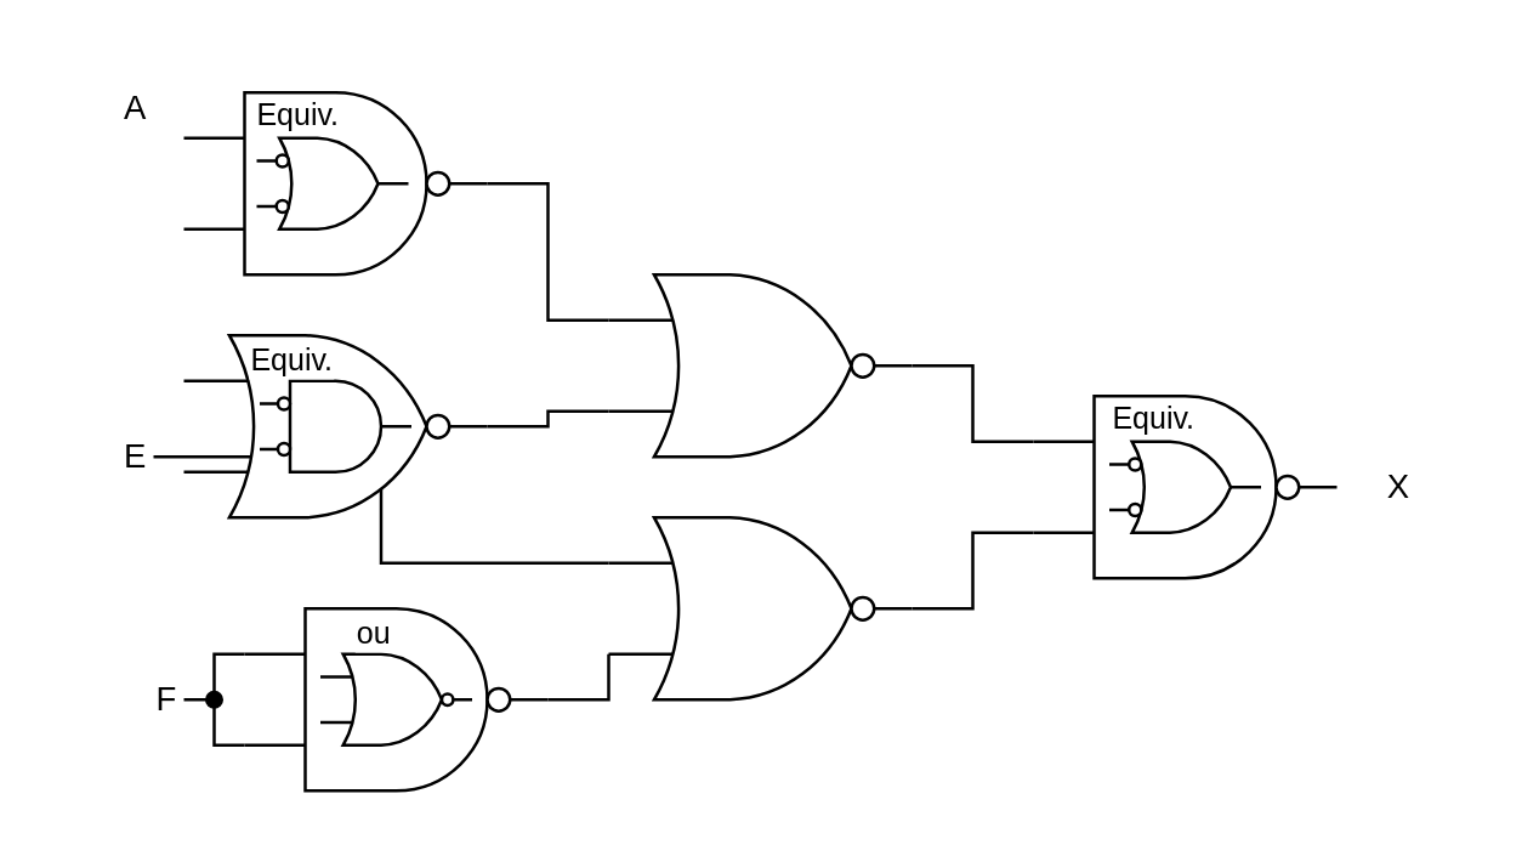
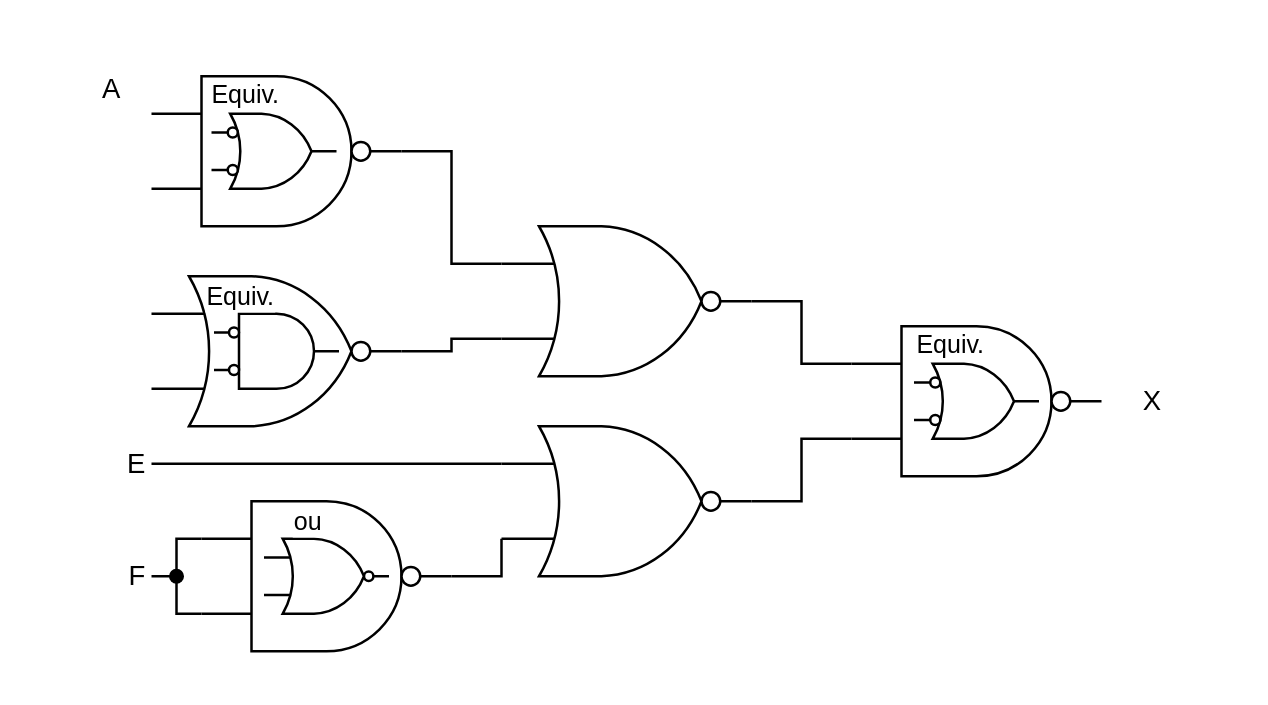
  <mxCell id="0" />
  <mxCell id="1" parent="0" />
  <mxCell id="2" value="X" style="text;html=1;whiteSpace=wrap;strokeColor=none;fillColor=none;align=left;verticalAlign=middle;rounded=0;fontFamily=Helvetica;fontSize=11;fontColor=default;labelBackgroundColor=default;convertToSvg=1;" vertex="1" parent="1"><mxGeometry x="455" y="145" width="30" height="30" as="geometry" /></mxCell>
  <mxCell id="3" value="A" style="text;html=1;whiteSpace=wrap;strokeColor=none;fillColor=none;align=right;verticalAlign=middle;rounded=0;fontFamily=Helvetica;fontSize=11;fontColor=default;labelBackgroundColor=default;convertToSvg=1;" vertex="1" parent="1"><mxGeometry x="20" y="20" width="30" height="30" as="geometry" /></mxCell>
- <mxCell id="4" value="E" style="text;html=1;whiteSpace=wrap;strokeColor=none;fillColor=none;align=right;verticalAlign=middle;rounded=0;fontFamily=Helvetica;fontSize=11;fontColor=default;labelBackgroundColor=default;convertToSvg=1;" vertex="1" parent="1"><mxGeometry x="20" y="135" width="30" height="30" as="geometry" /></mxCell>
+ <mxCell id="4" value="E" style="text;html=1;whiteSpace=wrap;strokeColor=none;fillColor=none;align=right;verticalAlign=middle;rounded=0;fontFamily=Helvetica;fontSize=11;fontColor=default;labelBackgroundColor=default;convertToSvg=1;" vertex="1" parent="1"><mxGeometry x="30" y="170" width="30" height="30" as="geometry" /></mxCell>
  <mxCell id="5" value="F" style="text;html=1;whiteSpace=wrap;strokeColor=none;fillColor=none;align=right;verticalAlign=middle;rounded=0;fontFamily=Helvetica;fontSize=11;fontColor=default;labelBackgroundColor=default;convertToSvg=1;" vertex="1" parent="1"><mxGeometry x="30" y="215" width="30" height="30" as="geometry" /></mxCell>
  <mxCell id="6" value="" style="verticalLabelPosition=bottom;shadow=0;dashed=0;align=center;html=1;verticalAlign=top;shape=mxgraph.electrical.logic_gates.logic_gate;operation=and;negating=1;negSize=0.15;" vertex="1" parent="1"><mxGeometry x="340" y="130" width="100" height="60" as="geometry" /></mxCell>
  <mxCell id="7" value="" style="verticalLabelPosition=bottom;shadow=0;dashed=0;align=center;html=1;verticalAlign=top;shape=mxgraph.electrical.logic_gates.logic_gate;operation=or;negating=1;negSize=0.15;" vertex="1" parent="1"><mxGeometry x="200" y="90" width="100" height="60" as="geometry" /></mxCell>
  <mxCell id="8" style="edgeStyle=orthogonalEdgeStyle;shape=connector;rounded=0;orthogonalLoop=1;jettySize=auto;html=1;exitX=0;exitY=0.25;exitDx=0;exitDy=0;exitPerimeter=0;entryX=1;entryY=0.5;entryDx=0;entryDy=0;strokeColor=default;align=center;verticalAlign=middle;fontFamily=Helvetica;fontSize=11;fontColor=default;labelBackgroundColor=default;endArrow=none;endFill=0;" edge="1" parent="1" source="9" target="4"><mxGeometry relative="1" as="geometry" /></mxCell>
  <mxCell id="9" value="" style="verticalLabelPosition=bottom;shadow=0;dashed=0;align=center;html=1;verticalAlign=top;shape=mxgraph.electrical.logic_gates.logic_gate;operation=or;negating=1;negSize=0.15;" vertex="1" parent="1"><mxGeometry x="200" y="170" width="100" height="60" as="geometry" /></mxCell>
  <mxCell id="10" style="edgeStyle=orthogonalEdgeStyle;shape=connector;rounded=0;orthogonalLoop=1;jettySize=auto;html=1;exitX=0;exitY=0.25;exitDx=0;exitDy=0;exitPerimeter=0;strokeColor=default;align=center;verticalAlign=middle;fontFamily=Helvetica;fontSize=11;fontColor=default;labelBackgroundColor=default;endArrow=none;endFill=0;" edge="1" parent="1" source="12" target="20"><mxGeometry relative="1" as="geometry" /></mxCell>
  <mxCell id="11" style="edgeStyle=orthogonalEdgeStyle;shape=connector;rounded=0;orthogonalLoop=1;jettySize=auto;html=1;exitX=0;exitY=0.75;exitDx=0;exitDy=0;exitPerimeter=0;strokeColor=default;align=center;verticalAlign=middle;fontFamily=Helvetica;fontSize=11;fontColor=default;labelBackgroundColor=default;endArrow=none;endFill=0;" edge="1" parent="1" source="12"><mxGeometry relative="1" as="geometry"><mxPoint x="70" y="230" as="targetPoint" /></mxGeometry></mxCell>
  <mxCell id="12" value="" style="verticalLabelPosition=bottom;shadow=0;dashed=0;align=center;html=1;verticalAlign=top;shape=mxgraph.electrical.logic_gates.logic_gate;operation=and;negating=1;negSize=0.15;" vertex="1" parent="1"><mxGeometry x="80" y="200" width="100" height="60" as="geometry" /></mxCell>
  <mxCell id="13" value="" style="verticalLabelPosition=bottom;shadow=0;dashed=0;align=center;html=1;verticalAlign=top;shape=mxgraph.electrical.logic_gates.logic_gate;operation=or;negating=1;negSize=0.15;" vertex="1" parent="1"><mxGeometry x="60" y="110" width="100" height="60" as="geometry" /></mxCell>
  <mxCell id="14" value="" style="verticalLabelPosition=bottom;shadow=0;dashed=0;align=center;html=1;verticalAlign=top;shape=mxgraph.electrical.logic_gates.logic_gate;operation=and;negating=1;negSize=0.15;" vertex="1" parent="1"><mxGeometry x="60" y="30" width="100" height="60" as="geometry" /></mxCell>
  <mxCell id="15" style="edgeStyle=orthogonalEdgeStyle;rounded=0;orthogonalLoop=1;jettySize=auto;html=1;exitX=1;exitY=0.5;exitDx=0;exitDy=0;exitPerimeter=0;entryX=0;entryY=0.25;entryDx=0;entryDy=0;entryPerimeter=0;endArrow=none;endFill=0;" edge="1" parent="1" source="14" target="7"><mxGeometry relative="1" as="geometry" /></mxCell>
  <mxCell id="16" style="edgeStyle=orthogonalEdgeStyle;shape=connector;rounded=0;orthogonalLoop=1;jettySize=auto;html=1;exitX=1;exitY=0.5;exitDx=0;exitDy=0;exitPerimeter=0;entryX=0;entryY=0.75;entryDx=0;entryDy=0;entryPerimeter=0;strokeColor=default;align=center;verticalAlign=middle;fontFamily=Helvetica;fontSize=11;fontColor=default;labelBackgroundColor=default;endArrow=none;endFill=0;" edge="1" parent="1" source="13" target="7"><mxGeometry relative="1" as="geometry" /></mxCell>
  <mxCell id="17" style="edgeStyle=orthogonalEdgeStyle;shape=connector;rounded=0;orthogonalLoop=1;jettySize=auto;html=1;exitX=1;exitY=0.5;exitDx=0;exitDy=0;exitPerimeter=0;entryX=0;entryY=0.75;entryDx=0;entryDy=0;entryPerimeter=0;strokeColor=default;align=center;verticalAlign=middle;fontFamily=Helvetica;fontSize=11;fontColor=default;labelBackgroundColor=default;endArrow=none;endFill=0;" edge="1" parent="1" source="12" target="9"><mxGeometry relative="1" as="geometry" /></mxCell>
  <mxCell id="18" style="edgeStyle=orthogonalEdgeStyle;shape=connector;rounded=0;orthogonalLoop=1;jettySize=auto;html=1;exitX=1;exitY=0.5;exitDx=0;exitDy=0;exitPerimeter=0;entryX=0;entryY=0.25;entryDx=0;entryDy=0;entryPerimeter=0;strokeColor=default;align=center;verticalAlign=middle;fontFamily=Helvetica;fontSize=11;fontColor=default;labelBackgroundColor=default;endArrow=none;endFill=0;" edge="1" parent="1" source="7" target="6"><mxGeometry relative="1" as="geometry" /></mxCell>
  <mxCell id="19" style="edgeStyle=orthogonalEdgeStyle;shape=connector;rounded=0;orthogonalLoop=1;jettySize=auto;html=1;exitX=1;exitY=0.5;exitDx=0;exitDy=0;exitPerimeter=0;entryX=0;entryY=0.75;entryDx=0;entryDy=0;entryPerimeter=0;strokeColor=default;align=center;verticalAlign=middle;fontFamily=Helvetica;fontSize=11;fontColor=default;labelBackgroundColor=default;endArrow=none;endFill=0;" edge="1" parent="1" source="9" target="6"><mxGeometry relative="1" as="geometry" /></mxCell>
  <mxCell id="20" value="" style="shape=waypoint;sketch=0;fillStyle=solid;size=6;pointerEvents=1;points=[];fillColor=none;resizable=0;rotatable=0;perimeter=centerPerimeter;snapToPoint=1;fontFamily=Helvetica;fontSize=11;fontColor=default;labelBackgroundColor=default;" vertex="1" parent="1"><mxGeometry x="60" y="220" width="20" height="20" as="geometry" /></mxCell>
  <mxCell id="21" value="" style="endArrow=none;html=1;rounded=0;strokeColor=default;align=right;verticalAlign=middle;fontFamily=Helvetica;fontSize=11;fontColor=default;labelBackgroundColor=default;edgeStyle=orthogonalEdgeStyle;" edge="1" parent="1"><mxGeometry width="50" height="50" relative="1" as="geometry"><mxPoint x="60" y="230" as="sourcePoint" /><mxPoint x="70" y="230" as="targetPoint" /></mxGeometry></mxCell>
  <mxCell id="22" value="" style="verticalLabelPosition=bottom;shadow=0;dashed=0;align=center;html=1;verticalAlign=top;shape=mxgraph.electrical.logic_gates.logic_gate;operation=or;negating=1;negSize=0.15;fontFamily=Helvetica;fontSize=11;fontColor=default;labelBackgroundColor=default;" vertex="1" parent="1"><mxGeometry x="105" y="215" width="50" height="30" as="geometry" /></mxCell>
  <mxCell id="23" value="ou" style="text;html=1;whiteSpace=wrap;strokeColor=none;fillColor=none;align=center;verticalAlign=middle;rounded=0;fontFamily=Helvetica;fontSize=10;fontColor=default;labelBackgroundColor=default;convertToSvg=1;" vertex="1" parent="1"><mxGeometry x="108" y="198" width="30" height="20" as="geometry" /></mxCell>
  <mxCell id="24" value="" style="group" vertex="1" connectable="0" parent="1"><mxGeometry x="365" y="145" width="50" height="30" as="geometry" /></mxCell>
  <mxCell id="25" value="" style="verticalLabelPosition=bottom;shadow=0;dashed=0;align=center;html=1;verticalAlign=top;shape=mxgraph.electrical.logic_gates.logic_gate;operation=or;fontFamily=Helvetica;fontSize=11;fontColor=default;labelBackgroundColor=default;" vertex="1" parent="24"><mxGeometry width="50" height="30" as="geometry" /></mxCell>
  <mxCell id="26" value="" style="verticalLabelPosition=bottom;shadow=0;dashed=0;align=center;html=1;verticalAlign=top;shape=mxgraph.electrical.logic_gates.inverting_contact;fontFamily=Helvetica;fontSize=11;fontColor=default;labelBackgroundColor=default;" vertex="1" parent="24"><mxGeometry x="6" y="5" width="5" height="5" as="geometry" /></mxCell>
  <mxCell id="27" value="" style="verticalLabelPosition=bottom;shadow=0;dashed=0;align=center;html=1;verticalAlign=top;shape=mxgraph.electrical.logic_gates.inverting_contact;fontFamily=Helvetica;fontSize=11;fontColor=default;labelBackgroundColor=default;" vertex="1" parent="24"><mxGeometry x="6" y="20" width="5" height="5" as="geometry" /></mxCell>
  <mxCell id="28" value="" style="group" vertex="1" connectable="0" parent="1"><mxGeometry x="84" y="45" width="50" height="30" as="geometry" /></mxCell>
  <mxCell id="29" value="" style="verticalLabelPosition=bottom;shadow=0;dashed=0;align=center;html=1;verticalAlign=top;shape=mxgraph.electrical.logic_gates.logic_gate;operation=or;fontFamily=Helvetica;fontSize=11;fontColor=default;labelBackgroundColor=default;" vertex="1" parent="28"><mxGeometry width="50" height="30" as="geometry" /></mxCell>
  <mxCell id="30" value="" style="verticalLabelPosition=bottom;shadow=0;dashed=0;align=center;html=1;verticalAlign=top;shape=mxgraph.electrical.logic_gates.inverting_contact;fontFamily=Helvetica;fontSize=11;fontColor=default;labelBackgroundColor=default;" vertex="1" parent="28"><mxGeometry x="6" y="5" width="5" height="5" as="geometry" /></mxCell>
  <mxCell id="31" value="" style="verticalLabelPosition=bottom;shadow=0;dashed=0;align=center;html=1;verticalAlign=top;shape=mxgraph.electrical.logic_gates.inverting_contact;fontFamily=Helvetica;fontSize=11;fontColor=default;labelBackgroundColor=default;" vertex="1" parent="28"><mxGeometry x="6" y="20" width="5" height="5" as="geometry" /></mxCell>
  <mxCell id="32" value="" style="group" vertex="1" connectable="0" parent="1"><mxGeometry x="85" y="125" width="50" height="30" as="geometry" /></mxCell>
  <mxCell id="33" value="" style="verticalLabelPosition=bottom;shadow=0;dashed=0;align=center;html=1;verticalAlign=top;shape=mxgraph.electrical.logic_gates.logic_gate;operation=and;fontFamily=Helvetica;fontSize=11;fontColor=default;labelBackgroundColor=default;" vertex="1" parent="32"><mxGeometry width="50" height="30" as="geometry" /></mxCell>
  <mxCell id="34" value="" style="verticalLabelPosition=bottom;shadow=0;dashed=0;align=center;html=1;verticalAlign=top;shape=mxgraph.electrical.logic_gates.inverting_contact;fontFamily=Helvetica;fontSize=11;fontColor=default;labelBackgroundColor=default;" vertex="1" parent="32"><mxGeometry x="5.5" y="5" width="5" height="5" as="geometry" /></mxCell>
  <mxCell id="35" value="" style="verticalLabelPosition=bottom;shadow=0;dashed=0;align=center;html=1;verticalAlign=top;shape=mxgraph.electrical.logic_gates.inverting_contact;fontFamily=Helvetica;fontSize=11;fontColor=default;labelBackgroundColor=default;" vertex="1" parent="32"><mxGeometry x="5.5" y="20" width="5" height="5" as="geometry" /></mxCell>
  <mxCell id="36" value="Equiv." style="text;html=1;whiteSpace=wrap;strokeColor=none;fillColor=none;align=center;verticalAlign=middle;rounded=0;fontFamily=Helvetica;fontSize=10;fontColor=default;labelBackgroundColor=default;convertToSvg=1;" vertex="1" parent="1"><mxGeometry x="78" y="27" width="40" height="20" as="geometry" /></mxCell>
  <mxCell id="37" value="Equiv." style="text;html=1;whiteSpace=wrap;strokeColor=none;fillColor=none;align=center;verticalAlign=middle;rounded=0;fontFamily=Helvetica;fontSize=10;fontColor=default;labelBackgroundColor=default;convertToSvg=1;" vertex="1" parent="1"><mxGeometry x="76" y="108" width="40" height="20" as="geometry" /></mxCell>
  <mxCell id="38" value="Equiv." style="text;html=1;whiteSpace=wrap;strokeColor=none;fillColor=none;align=center;verticalAlign=middle;rounded=0;fontFamily=Helvetica;fontSize=10;fontColor=default;labelBackgroundColor=default;convertToSvg=1;" vertex="1" parent="1"><mxGeometry x="360" y="127" width="40" height="20" as="geometry" /></mxCell>
